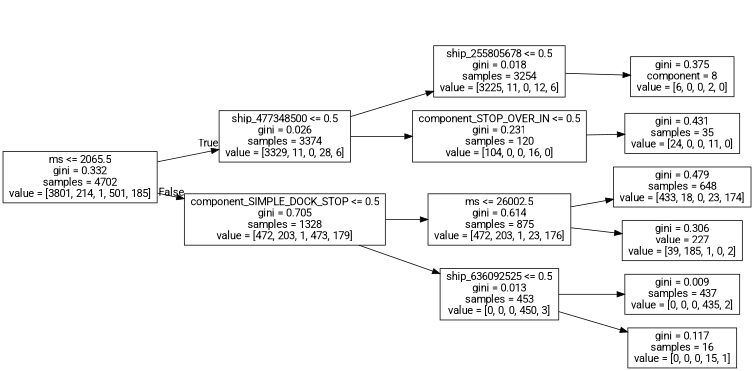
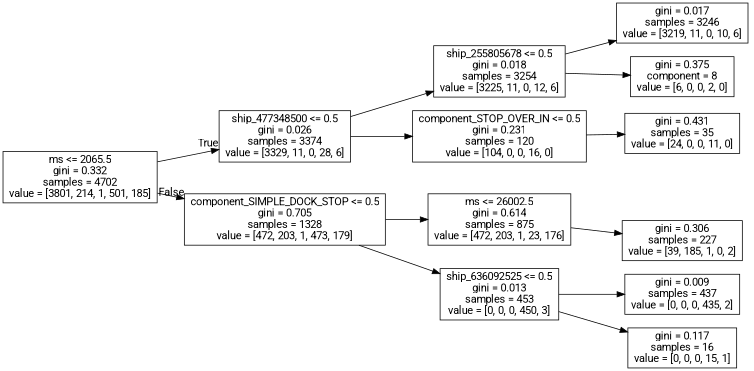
  digraph {
    fontname=Roboto
    rankdir=LR
    node [fontname=Roboto shape=box]
    edge [fontname=Roboto]
    n1 [label="ms <= 2065.5\ngini = 0.332\nsamples = 4702\nvalue = [3801, 214, 1, 501, 185]"]
    n2 [label="ship_477348500 <= 0.5\ngini = 0.026\nsamples = 3374\nvalue = [3329, 11, 0, 28, 6]"]
    n3 [label="component_SIMPLE_DOCK_STOP <= 0.5\ngini = 0.705\nsamples = 1328\nvalue = [472, 203, 1, 473, 179]"]
    n4 [label="ship_255805678 <= 0.5\ngini = 0.018\nsamples = 3254\nvalue = [3225, 11, 0, 12, 6]"]
    n5 [label="component_STOP_OVER_IN <= 0.5\ngini = 0.231\nsamples = 120\nvalue = [104, 0, 0, 16, 0]"]
    n6 [label="ms <= 26002.5\ngini = 0.614\nsamples = 875\nvalue = [472, 203, 1, 23, 176]"]
    n7 [label="ship_636092525 <= 0.5\ngini = 0.013\nsamples = 453\nvalue = [0, 0, 0, 450, 3]"]
+   n8 [label="gini = 0.017\nsamples = 3246\nvalue = [3219, 11, 0, 10, 6]"]
    n9 [label="gini = 0.375\ncomponent = 8\nvalue = [6, 0, 0, 2, 0]"]
    n10 [label="gini = 0.431\nsamples = 35\nvalue = [24, 0, 0, 11, 0]"]
-   n11 [label="gini = 0.479\nsamples = 648\nvalue = [433, 18, 0, 23, 174]"]
-   n12 [label="gini = 0.306\nvalue = 227\nvalue = [39, 185, 1, 0, 2]"]
+   n12 [label="gini = 0.306\nsamples = 227\nvalue = [39, 185, 1, 0, 2]"]
    n13 [label="gini = 0.009\nsamples = 437\nvalue = [0, 0, 0, 435, 2]"]
    n14 [label="gini = 0.117\nsamples = 16\nvalue = [0, 0, 0, 15, 1]"]
    n1 -> n2 [headlabel=True labelangle=45 labeldistance=2.5]
    n1 -> n3 [headlabel=False labelangle=-45 labeldistance=2.5]
    n2 -> n4
    n2 -> n5
    n3 -> n6
    n3 -> n7
+   n4 -> n8
    n4 -> n9
    n5 -> n10
-   n6 -> n11
    n6 -> n12
    n7 -> n13
    n7 -> n14
  }
